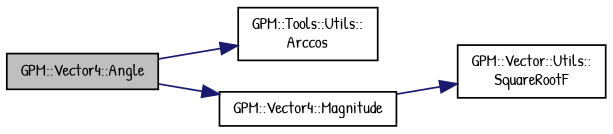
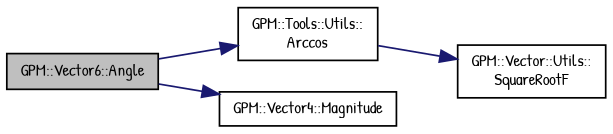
  digraph {
    fontname="Patrick Hand"
    rankdir=LR
    node [color=black fillcolor=white fontname="Patrick Hand" fontsize=10 shape=record style=filled]
    edge [color=midnightblue fontname="Patrick Hand" fontsize=10 labelfontname=Helvetica labelfontsize=10 style=solid]
-   n1 [fillcolor=grey75 fontcolor=black height=0.2 label="GPM::Vector4::Angle" width=0.4]
+   n1 [fillcolor=grey75 fontcolor=black height=0.2 label="GPM::Vector6::Angle" width=0.4]
    n2 [height=0.2 label="GPM::Tools::Utils::\lArccos" width=0.4]
    n3 [height=0.2 label="GPM::Vector4::Magnitude" width=0.4]
    n4 [height=0.2 label="GPM::Vector::Utils::\lSquareRootF" width=0.4]
    n1 -> n2
    n1 -> n3
-   n3 -> n4
+   n2 -> n4
  }
